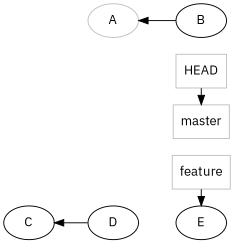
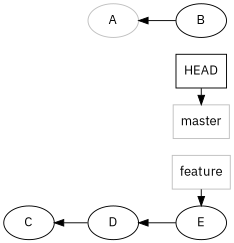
  digraph {
    fontname="IBM Plex Sans"
    rankdir=RL
    node [fontname="IBM Plex Sans"]
    edge [fontname="IBM Plex Sans"]
    E
    master [color=grey rank=3 shape=box]
    feature [color=grey rank=3 shape=box]
-   HEAD [color=grey rank=3 shape=box]
+   HEAD [color=black rank=3 shape=box]
    D
    A [color=grey]
    B
    C
    subgraph sub_1 {
      rank=same
      E
      master
      feature
      HEAD
    }
+   E -> D
    feature -> E
    HEAD -> master
    D -> C
    B -> A
  }
